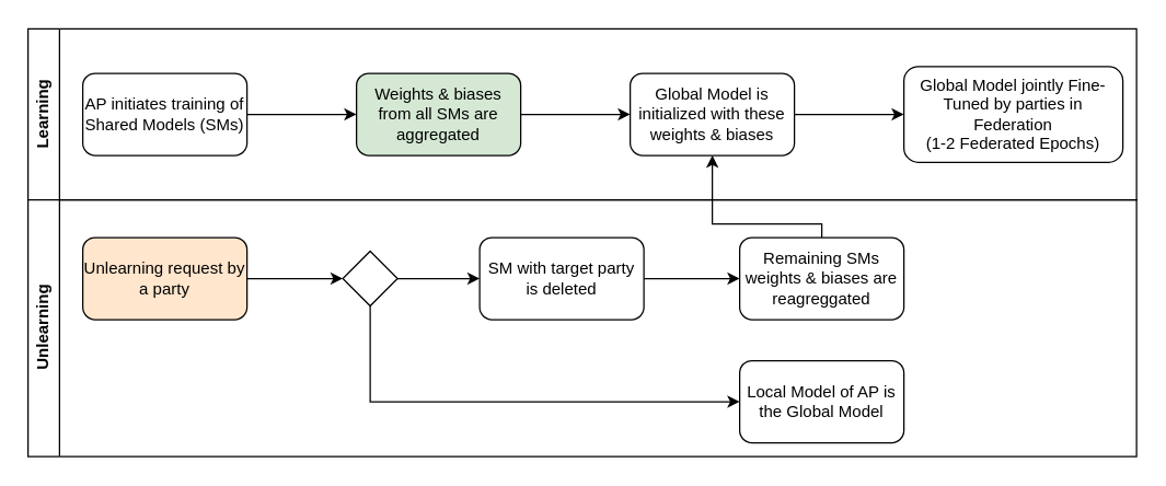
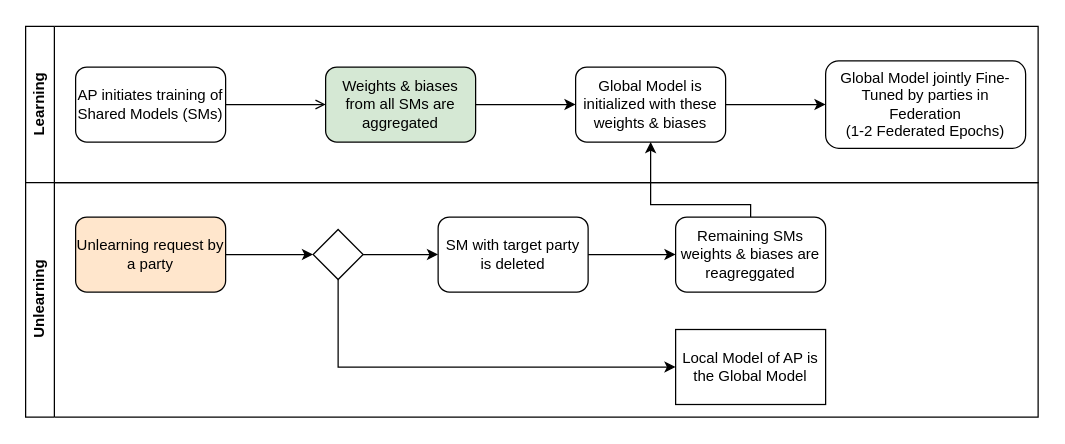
  <mxCell id="0" />
  <mxCell id="1" parent="0" />
- <mxCell id="2" style="edgeStyle=orthogonalEdgeStyle;rounded=0;orthogonalLoop=1;jettySize=auto;html=1;exitX=1;exitY=0.5;exitDx=0;exitDy=0;entryX=0;entryY=0.5;entryDx=0;entryDy=0;" edge="1" parent="1" source="3" target="4"><mxGeometry relative="1" as="geometry" /></mxCell>
+ <mxCell id="2" style="edgeStyle=orthogonalEdgeStyle;rounded=0;orthogonalLoop=1;jettySize=auto;html=1;exitX=1;exitY=0.5;exitDx=0;exitDy=0;entryX=0;entryY=0.5;entryDx=0;entryDy=0;endArrow=open;" edge="1" parent="1" source="3" target="4"><mxGeometry relative="1" as="geometry" /></mxCell>
  <mxCell id="3" value="AP initiates training of Shared Models (SMs)" style="rounded=1;whiteSpace=wrap;html=1;" vertex="1" parent="1"><mxGeometry x="60" y="53" width="120" height="60" as="geometry" /></mxCell>
  <mxCell id="4" value="Weights &amp;amp; biases from all SMs are aggregated" style="rounded=1;whiteSpace=wrap;html=1;fillColor=#d5e8d4;" vertex="1" parent="1"><mxGeometry x="260" y="53" width="120" height="60" as="geometry" /></mxCell>
  <mxCell id="5" value="Global Model is initialized with these weights &amp;amp; biases" style="rounded=1;whiteSpace=wrap;html=1;" vertex="1" parent="1"><mxGeometry x="460" y="53" width="120" height="60" as="geometry" /></mxCell>
  <mxCell id="6" value="Global Model jointly Fine-Tuned by parties in Federation&lt;div&gt;(1-2 Federated Epochs)&lt;/div&gt;" style="rounded=1;whiteSpace=wrap;html=1;" vertex="1" parent="1"><mxGeometry x="660" y="48" width="160" height="70" as="geometry" /></mxCell>
  <mxCell id="7" value="Unlearning request by a party" style="rounded=1;whiteSpace=wrap;html=1;fillColor=#ffe6cc;" vertex="1" parent="1"><mxGeometry x="60" y="173" width="120" height="60" as="geometry" /></mxCell>
  <mxCell id="8" value="SM with target party is deleted" style="rounded=1;whiteSpace=wrap;html=1;" vertex="1" parent="1"><mxGeometry x="350" y="173" width="120" height="60" as="geometry" /></mxCell>
  <mxCell id="9" value="Remaining SMs weights &amp;amp; biases are reagreggated" style="rounded=1;whiteSpace=wrap;html=1;" vertex="1" parent="1"><mxGeometry x="540" y="173" width="120" height="60" as="geometry" /></mxCell>
  <mxCell id="10" value="" style="rhombus;whiteSpace=wrap;html=1;" vertex="1" parent="1"><mxGeometry x="250" y="183" width="40" height="40" as="geometry" /></mxCell>
  <mxCell id="11" style="edgeStyle=orthogonalEdgeStyle;rounded=0;orthogonalLoop=1;jettySize=auto;html=1;exitX=1;exitY=0.5;exitDx=0;exitDy=0;" edge="1" parent="1" source="4" target="5"><mxGeometry relative="1" as="geometry"><mxPoint x="380" y="82.66" as="sourcePoint" /><mxPoint x="450" y="82.66" as="targetPoint" /></mxGeometry></mxCell>
  <mxCell id="12" style="edgeStyle=orthogonalEdgeStyle;rounded=0;orthogonalLoop=1;jettySize=auto;html=1;exitX=1;exitY=0.5;exitDx=0;exitDy=0;" edge="1" parent="1" source="5" target="6"><mxGeometry relative="1" as="geometry"><mxPoint x="590" y="142.31" as="sourcePoint" /><mxPoint x="760" y="142.31" as="targetPoint" /></mxGeometry></mxCell>
  <mxCell id="13" style="edgeStyle=orthogonalEdgeStyle;rounded=0;orthogonalLoop=1;jettySize=auto;html=1;exitX=1;exitY=0.5;exitDx=0;exitDy=0;entryX=0;entryY=0.5;entryDx=0;entryDy=0;" edge="1" parent="1" source="7" target="10"><mxGeometry relative="1" as="geometry"><mxPoint x="150" y="163" as="sourcePoint" /><mxPoint x="230" y="163" as="targetPoint" /></mxGeometry></mxCell>
  <mxCell id="14" style="edgeStyle=orthogonalEdgeStyle;rounded=0;orthogonalLoop=1;jettySize=auto;html=1;exitX=0.5;exitY=1;exitDx=0;exitDy=0;entryX=0;entryY=0.5;entryDx=0;entryDy=0;" edge="1" parent="1" source="10" target="20"><mxGeometry relative="1" as="geometry"><mxPoint x="320" y="253" as="sourcePoint" /><mxPoint x="490" y="303" as="targetPoint" /><Array as="points"><mxPoint x="270" y="293" /></Array></mxGeometry></mxCell>
  <mxCell id="15" style="edgeStyle=orthogonalEdgeStyle;rounded=0;orthogonalLoop=1;jettySize=auto;html=1;exitX=1;exitY=0.5;exitDx=0;exitDy=0;entryX=0;entryY=0.5;entryDx=0;entryDy=0;" edge="1" parent="1" source="10" target="8"><mxGeometry relative="1" as="geometry"><mxPoint x="280" y="233" as="sourcePoint" /><mxPoint x="280" y="303" as="targetPoint" /></mxGeometry></mxCell>
  <mxCell id="16" style="edgeStyle=orthogonalEdgeStyle;rounded=0;orthogonalLoop=1;jettySize=auto;html=1;exitX=1;exitY=0.5;exitDx=0;exitDy=0;entryX=0;entryY=0.5;entryDx=0;entryDy=0;" edge="1" parent="1" source="8" target="9"><mxGeometry relative="1" as="geometry"><mxPoint x="490" y="223" as="sourcePoint" /><mxPoint x="550" y="223" as="targetPoint" /></mxGeometry></mxCell>
  <mxCell id="17" style="edgeStyle=orthogonalEdgeStyle;rounded=0;orthogonalLoop=1;jettySize=auto;html=1;exitX=0.5;exitY=0;exitDx=0;exitDy=0;entryX=0.5;entryY=1;entryDx=0;entryDy=0;" edge="1" parent="1" source="9" target="5"><mxGeometry relative="1" as="geometry"><mxPoint x="480" y="213" as="sourcePoint" /><mxPoint x="550" y="213" as="targetPoint" /><Array as="points"><mxPoint x="600" y="163" /><mxPoint x="520" y="163" /></Array></mxGeometry></mxCell>
  <mxCell id="18" value="Learning" style="swimlane;horizontal=0;whiteSpace=wrap;html=1;" vertex="1" parent="1"><mxGeometry y="20.5" width="810" height="125" as="geometry" x="20" /></mxCell>
  <mxCell id="19" value="Unlearning" style="swimlane;horizontal=0;whiteSpace=wrap;html=1;" vertex="1" parent="1"><mxGeometry y="145.5" width="810" height="187.5" as="geometry" x="20" /></mxCell>
- <mxCell id="20" value="Local Model of AP is the Global Model" style="rounded=1;whiteSpace=wrap;html=1;" vertex="1" parent="19"><mxGeometry x="520" y="117.5" width="120" height="60" as="geometry" /></mxCell>
+ <mxCell id="20" value="Local Model of AP is the Global Model" style="whiteSpace=wrap;html=1;rounded=0;" vertex="1" parent="19"><mxGeometry x="520" y="117.5" width="120" height="60" as="geometry" /></mxCell>
